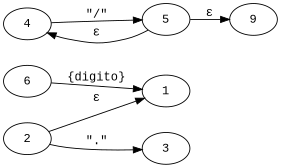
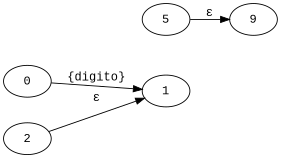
  digraph {
    fontname="Liberation Mono"
    rankdir=LR
    node [fontname="Liberation Mono"]
    edge [fontname="Liberation Mono"]
-   0 [label=6]
+   0
    1
    2
-   3
-   4
    5
    n7 [label=9]
    0 -> 1 [label="{digito}"]
    2 -> 1 [label="ε"]
-   2 -> 3 [label="\".\""]
-   4 -> 5 [label="\"/\""]
-   5 -> 4 [label="ε"]
    5 -> n7 [label="ε"]
  }
